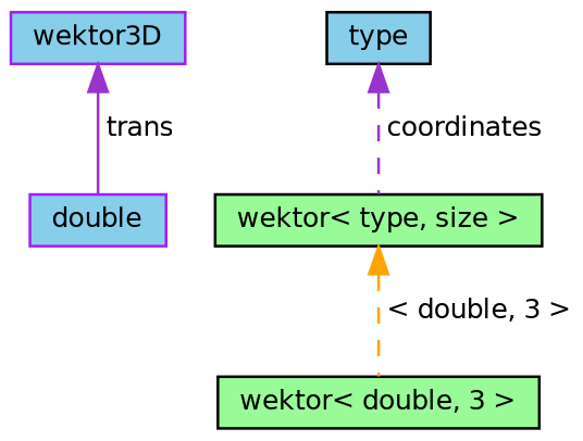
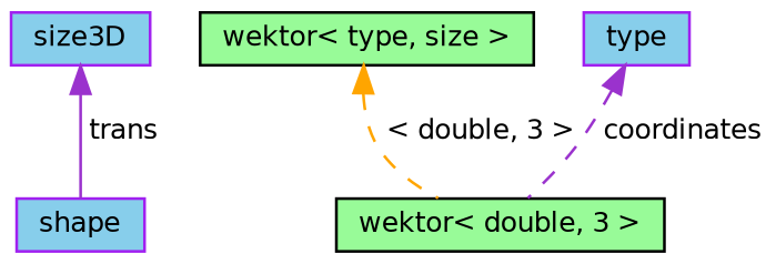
  digraph {
    node [color=purple fillcolor=skyblue fontname=Helvetica fontsize=10 shape=record style=filled]
    edge [color=darkorchid3 dir=back fontname=Helvetica fontsize=10 labelfontname=Helvetica labelfontsize=10 style=dashed]
-   n1 [fontcolor=black height=0.2 label=double width=0.4]
-   n2 [height=0.2 label=wektor3D width=0.4]
+   n1 [fontcolor=black height=0.2 label=shape width=0.4]
+   n2 [height=0.2 label=size3D width=0.4]
    n3 [color=black fillcolor=palegreen height=0.2 label="wektor\< double, 3 \>" width=0.4]
    n4 [color=black fillcolor=palegreen height=0.2 label="wektor\< type, size \>" width=0.4]
-   n5 [color=black height=0.2 label=type width=0.4]
+   n5 [height=0.2 label=type width=0.4]
    n2 -> n1 [label=" trans" style=solid]
    n4 -> n3 [color=orange label=" \< double, 3 \>"]
-   n5 -> n4 [label=" coordinates"]
+   n5 -> n3 [label=" coordinates"]
  }
